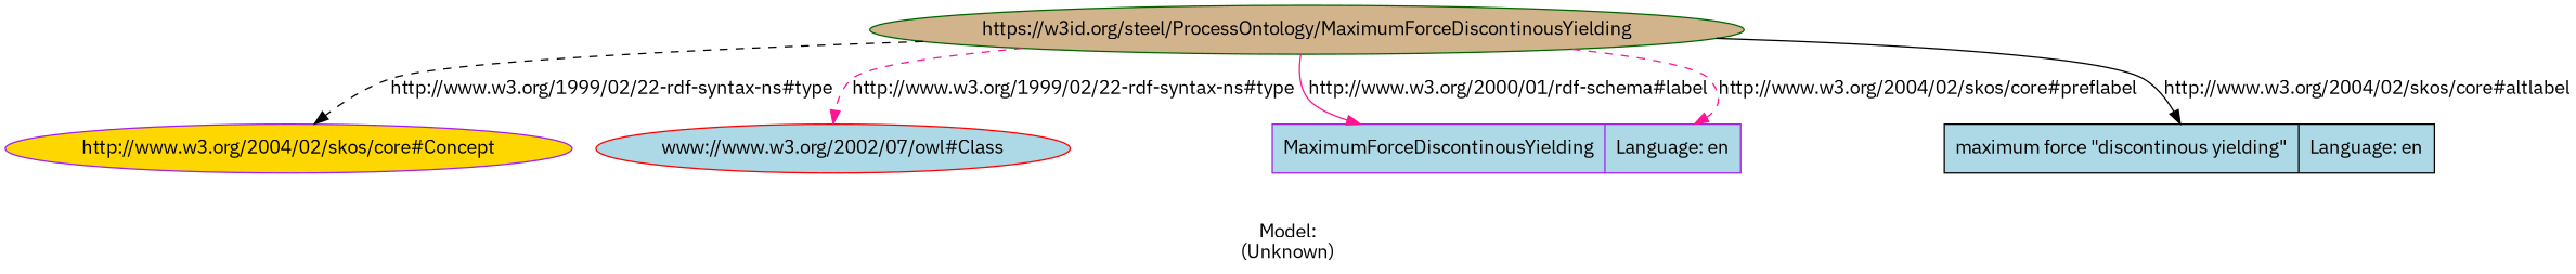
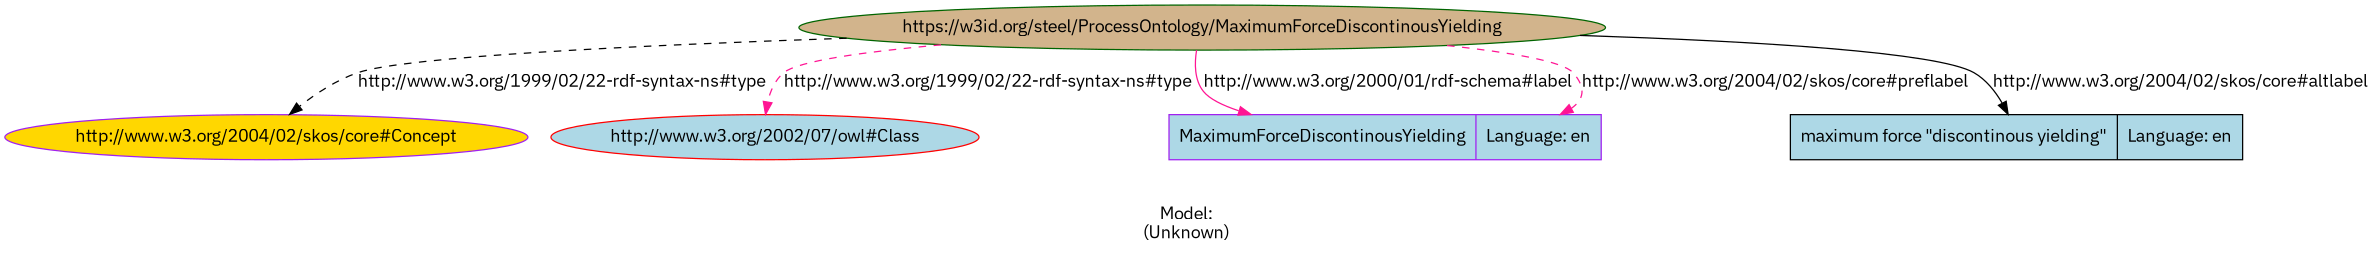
  digraph {
    label="\n\nModel:\n(Unknown)"
    rankdir=TB
    fontname="IBM Plex Sans"
    node [color=purple shape=ellipse style=filled fillcolor=lightblue fontname="IBM Plex Sans"]
    edge [color=deeppink style=dashed fontname="IBM Plex Sans"]
    n1 [color=darkgreen label="https://w3id.org/steel/ProcessOntology/MaximumForceDiscontinousYielding" fillcolor=tan]
    n2 [label="http://www.w3.org/2004/02/skos/core#Concept" fillcolor=gold]
-   n3 [color=red label="www://www.w3.org/2002/07/owl#Class"]
+   n3 [color=red label="http://www.w3.org/2002/07/owl#Class"]
    n4 [label="MaximumForceDiscontinousYielding|Language: en" shape=record]
    n5 [label="maximum force \"discontinous yielding\"|Language: en" shape=record color=black]
    n1 -> n2 [label="http://www.w3.org/1999/02/22-rdf-syntax-ns#type" color=black]
    n1 -> n3 [label="http://www.w3.org/1999/02/22-rdf-syntax-ns#type"]
    n1 -> n4 [label="http://www.w3.org/2000/01/rdf-schema#label" style=solid]
    n1 -> n4 [label="http://www.w3.org/2004/02/skos/core#preflabel"]
    n1 -> n5 [label="http://www.w3.org/2004/02/skos/core#altlabel" color=black style=solid]
  }
